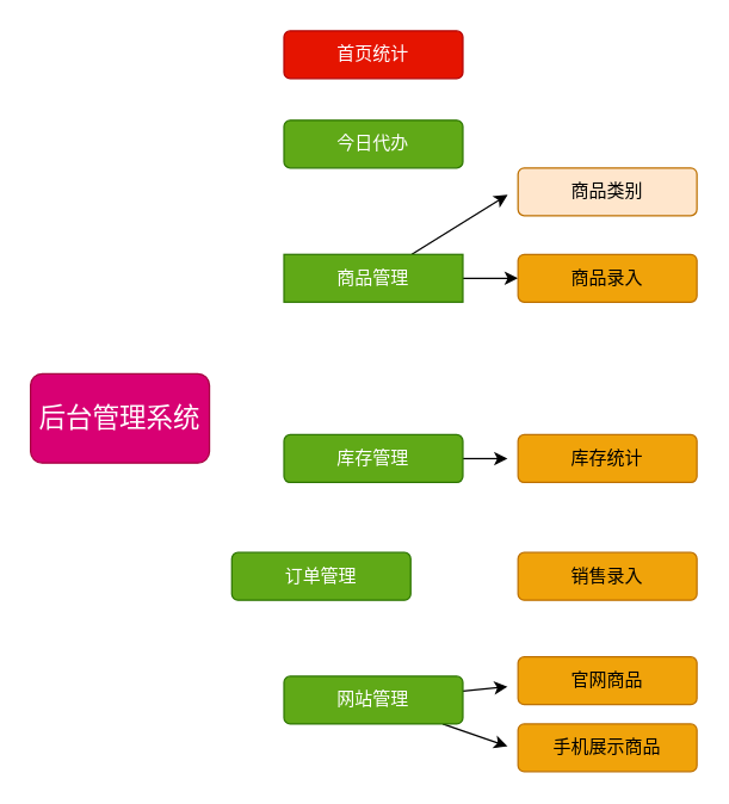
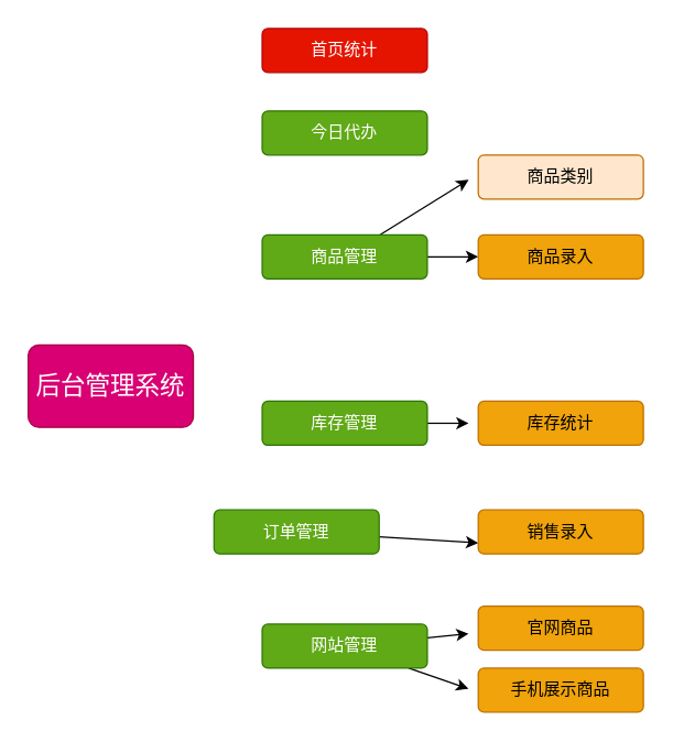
  <mxCell id="0" />
  <mxCell id="1" parent="0" />
  <mxCell id="2" value="&lt;font style=&quot;font-size: 18px;&quot;&gt;后台管理系统&lt;/font&gt;" style="rounded=1;whiteSpace=wrap;html=1;arcSize=13;fillColor=#d80073;fontColor=#ffffff;strokeColor=#A50040;" vertex="1" parent="1"><mxGeometry x="20" y="250" width="120" height="60" as="geometry" /></mxCell>
  <mxCell id="3" value="" style="edgeStyle=none;html=1;fontSize=18;" edge="1" parent="1" source="5" target="16"><mxGeometry relative="1" as="geometry" /></mxCell>
  <mxCell id="4" style="edgeStyle=none;html=1;fontSize=18;" edge="1" parent="1" source="5"><mxGeometry relative="1" as="geometry"><mxPoint x="340" y="130" as="targetPoint" /></mxGeometry></mxCell>
- <mxCell id="5" value="商品管理" style="whiteSpace=wrap;html=1;arcSize=13;fillColor=#60a917;fontColor=#ffffff;strokeColor=#2D7600;rounded=0;" vertex="1" parent="1"><mxGeometry x="190" y="170" width="120" height="32" as="geometry" /></mxCell>
+ <mxCell id="5" value="商品管理" style="rounded=1;whiteSpace=wrap;html=1;arcSize=13;fillColor=#60a917;fontColor=#ffffff;strokeColor=#2D7600;" vertex="1" parent="1"><mxGeometry x="190" y="170" width="120" height="32" as="geometry" /></mxCell>
  <mxCell id="6" value="今日代办" style="rounded=1;whiteSpace=wrap;html=1;arcSize=13;fillColor=#60a917;fontColor=#ffffff;strokeColor=#2D7600;" vertex="1" parent="1"><mxGeometry x="190" y="80" width="120" height="32" as="geometry" /></mxCell>
  <mxCell id="7" style="edgeStyle=none;html=1;fontSize=18;" edge="1" parent="1" source="8"><mxGeometry relative="1" as="geometry"><mxPoint x="340" y="307" as="targetPoint" /></mxGeometry></mxCell>
  <mxCell id="8" value="库存管理" style="rounded=1;whiteSpace=wrap;html=1;arcSize=13;fillColor=#60a917;fontColor=#ffffff;strokeColor=#2D7600;" vertex="1" parent="1"><mxGeometry x="190" y="291" width="120" height="32" as="geometry" /></mxCell>
+ <mxCell id="9" style="edgeStyle=none;html=1;entryX=0;entryY=0.75;entryDx=0;entryDy=0;fontSize=18;" edge="1" parent="1" source="10" target="18"><mxGeometry relative="1" as="geometry" /></mxCell>
  <mxCell id="10" value="订单管理" style="rounded=1;whiteSpace=wrap;html=1;arcSize=13;fillColor=#60a917;fontColor=#ffffff;strokeColor=#2D7600;" vertex="1" parent="1"><mxGeometry x="155" y="370" width="120" height="32" as="geometry" /></mxCell>
  <mxCell id="11" style="edgeStyle=none;html=1;fontSize=18;" edge="1" parent="1" source="13"><mxGeometry relative="1" as="geometry"><mxPoint x="340" y="460" as="targetPoint" /></mxGeometry></mxCell>
  <mxCell id="12" style="edgeStyle=none;html=1;fontSize=18;" edge="1" parent="1" source="13"><mxGeometry relative="1" as="geometry"><mxPoint x="340" y="500" as="targetPoint" /></mxGeometry></mxCell>
  <mxCell id="13" value="网站管理" style="rounded=1;whiteSpace=wrap;html=1;arcSize=13;fillColor=#60a917;fontColor=#ffffff;strokeColor=#2D7600;" vertex="1" parent="1"><mxGeometry x="190" y="453" width="120" height="32" as="geometry" /></mxCell>
  <mxCell id="14" value="首页统计" style="rounded=1;whiteSpace=wrap;html=1;arcSize=13;fillColor=#e51400;fontColor=#ffffff;strokeColor=#B20000;" vertex="1" parent="1"><mxGeometry x="190" y="20" width="120" height="32" as="geometry" /></mxCell>
  <mxCell id="15" value="商品类别" style="rounded=1;whiteSpace=wrap;html=1;arcSize=13;fillColor=#ffe6cc;fontColor=#000000;strokeColor=#BD7000;" vertex="1" parent="1"><mxGeometry x="347" y="112" width="120" height="32" as="geometry" /></mxCell>
  <mxCell id="16" value="商品录入" style="rounded=1;whiteSpace=wrap;html=1;arcSize=13;fillColor=#f0a30a;fontColor=#000000;strokeColor=#BD7000;" vertex="1" parent="1"><mxGeometry x="347" y="170" width="120" height="32" as="geometry" /></mxCell>
  <mxCell id="17" value="库存统计" style="rounded=1;whiteSpace=wrap;html=1;arcSize=13;fillColor=#f0a30a;fontColor=#000000;strokeColor=#BD7000;" vertex="1" parent="1"><mxGeometry x="347" y="291" width="120" height="32" as="geometry" /></mxCell>
  <mxCell id="18" value="销售录入" style="rounded=1;whiteSpace=wrap;html=1;arcSize=13;fillColor=#f0a30a;fontColor=#000000;strokeColor=#BD7000;" vertex="1" parent="1"><mxGeometry x="347" y="370" width="120" height="32" as="geometry" /></mxCell>
  <mxCell id="19" value="官网商品" style="rounded=1;whiteSpace=wrap;html=1;arcSize=13;fillColor=#f0a30a;fontColor=#000000;strokeColor=#BD7000;" vertex="1" parent="1"><mxGeometry x="347" y="440" width="120" height="32" as="geometry" /></mxCell>
  <mxCell id="20" value="手机展示商品" style="rounded=1;whiteSpace=wrap;html=1;arcSize=13;fillColor=#f0a30a;fontColor=#000000;strokeColor=#BD7000;" vertex="1" parent="1"><mxGeometry x="347" y="485" width="120" height="32" as="geometry" /></mxCell>
